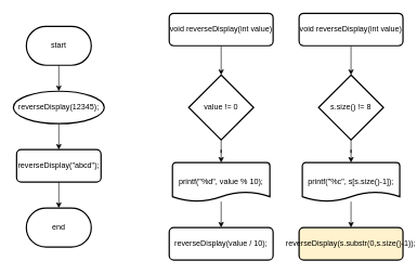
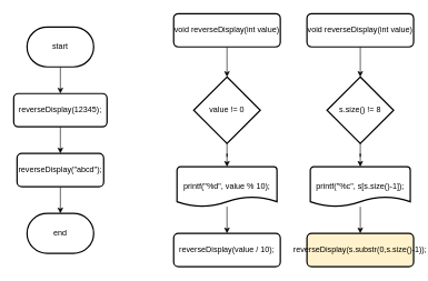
  <mxCell id="0" />
  <mxCell id="1" parent="0" />
  <mxCell id="2" style="edgeStyle=orthogonalEdgeStyle;rounded=0;orthogonalLoop=1;jettySize=auto;html=1;" edge="1" parent="1" source="3" target="5"><mxGeometry relative="1" as="geometry"><mxPoint x="90" y="160" as="targetPoint" /></mxGeometry></mxCell>
  <mxCell id="3" value="start" style="strokeWidth=2;html=1;shape=mxgraph.flowchart.terminator;whiteSpace=wrap;" vertex="1" parent="1"><mxGeometry x="40" y="40" width="100" height="60" as="geometry" /></mxCell>
  <mxCell id="4" style="edgeStyle=orthogonalEdgeStyle;rounded=0;orthogonalLoop=1;jettySize=auto;html=1;" edge="1" parent="1" source="5" target="7"><mxGeometry relative="1" as="geometry"><mxPoint x="90" y="240" as="targetPoint" /></mxGeometry></mxCell>
- <mxCell id="5" value="reverseDisplay(12345);" style="ellipse;whiteSpace=wrap;html=1;absoluteArcSize=1;arcSize=14;strokeWidth=2;" vertex="1" parent="1"><mxGeometry x="20" y="140" width="140" height="50" as="geometry" /></mxCell>
+ <mxCell id="5" value="reverseDisplay(12345);" style="rounded=1;whiteSpace=wrap;html=1;absoluteArcSize=1;arcSize=14;strokeWidth=2;" vertex="1" parent="1"><mxGeometry x="20" y="140" width="140" height="50" as="geometry" /></mxCell>
  <mxCell id="6" style="edgeStyle=orthogonalEdgeStyle;rounded=0;orthogonalLoop=1;jettySize=auto;html=1;" edge="1" parent="1" source="7" target="8"><mxGeometry relative="1" as="geometry"><mxPoint x="90" y="340" as="targetPoint" /></mxGeometry></mxCell>
  <mxCell id="7" value="reverseDisplay(&quot;abcd&quot;);" style="rounded=1;whiteSpace=wrap;html=1;absoluteArcSize=1;arcSize=14;strokeWidth=2;" vertex="1" parent="1"><mxGeometry x="25" y="230" width="130" height="50" as="geometry" /></mxCell>
  <mxCell id="8" value="end" style="strokeWidth=2;html=1;shape=mxgraph.flowchart.terminator;whiteSpace=wrap;" vertex="1" parent="1"><mxGeometry x="40" y="320" width="100" height="60" as="geometry" /></mxCell>
  <mxCell id="9" style="edgeStyle=orthogonalEdgeStyle;rounded=0;orthogonalLoop=1;jettySize=auto;html=1;" edge="1" parent="1" source="10" target="12"><mxGeometry relative="1" as="geometry"><mxPoint x="340" y="110" as="targetPoint" /></mxGeometry></mxCell>
  <mxCell id="10" value="void reverseDisplay(int value)" style="rounded=1;whiteSpace=wrap;html=1;absoluteArcSize=1;arcSize=14;strokeWidth=2;" vertex="1" parent="1"><mxGeometry x="260" y="20" width="160" height="50" as="geometry" /></mxCell>
  <mxCell id="11" style="edgeStyle=orthogonalEdgeStyle;rounded=0;orthogonalLoop=1;jettySize=auto;html=1;entryX=0.5;entryY=0;entryDx=0;entryDy=0;entryPerimeter=0;" edge="1" parent="1" source="12" target="14"><mxGeometry relative="1" as="geometry" /></mxCell>
  <mxCell id="12" value="value != 0" style="strokeWidth=2;html=1;shape=mxgraph.flowchart.decision;whiteSpace=wrap;" vertex="1" parent="1"><mxGeometry x="290" y="115" width="100" height="100" as="geometry" /></mxCell>
  <mxCell id="13" style="edgeStyle=orthogonalEdgeStyle;rounded=0;orthogonalLoop=1;jettySize=auto;html=1;entryX=0.5;entryY=0;entryDx=0;entryDy=0;" edge="1" parent="1" source="14" target="15"><mxGeometry relative="1" as="geometry"><mxPoint x="340" y="365" as="targetPoint" /></mxGeometry></mxCell>
  <mxCell id="14" value="printf(&quot;%d&quot;, value % 10);" style="strokeWidth=2;html=1;shape=mxgraph.flowchart.document2;whiteSpace=wrap;size=0.25;" vertex="1" parent="1"><mxGeometry x="265" y="250" width="150" height="60" as="geometry" /></mxCell>
  <mxCell id="15" value="reverseDisplay(value / 10);" style="rounded=1;whiteSpace=wrap;html=1;absoluteArcSize=1;arcSize=14;strokeWidth=2;" vertex="1" parent="1"><mxGeometry x="260" y="350" width="160" height="50" as="geometry" /></mxCell>
  <mxCell id="16" style="edgeStyle=orthogonalEdgeStyle;rounded=0;orthogonalLoop=1;jettySize=auto;html=1;" edge="1" parent="1" source="17" target="19"><mxGeometry relative="1" as="geometry"><mxPoint x="540" y="110" as="targetPoint" /></mxGeometry></mxCell>
  <mxCell id="17" value="void reverseDisplay(int value)" style="rounded=1;whiteSpace=wrap;html=1;absoluteArcSize=1;arcSize=14;strokeWidth=2;" vertex="1" parent="1"><mxGeometry x="460" y="20" width="160" height="50" as="geometry" /></mxCell>
  <mxCell id="18" style="edgeStyle=orthogonalEdgeStyle;rounded=0;orthogonalLoop=1;jettySize=auto;html=1;entryX=0.5;entryY=0;entryDx=0;entryDy=0;entryPerimeter=0;" edge="1" parent="1" source="19" target="21"><mxGeometry relative="1" as="geometry" /></mxCell>
  <mxCell id="19" value="s.size() != 8" style="strokeWidth=2;html=1;shape=mxgraph.flowchart.decision;whiteSpace=wrap;" vertex="1" parent="1"><mxGeometry x="490" y="115" width="100" height="100" as="geometry" /></mxCell>
  <mxCell id="20" style="edgeStyle=orthogonalEdgeStyle;rounded=0;orthogonalLoop=1;jettySize=auto;html=1;entryX=0.5;entryY=0;entryDx=0;entryDy=0;" edge="1" parent="1" source="21" target="22"><mxGeometry relative="1" as="geometry"><mxPoint x="540" y="365" as="targetPoint" /></mxGeometry></mxCell>
  <mxCell id="21" value="printf(&quot;%c&quot;, s[s.size()-1]);" style="strokeWidth=2;html=1;shape=mxgraph.flowchart.document2;whiteSpace=wrap;size=0.25;" vertex="1" parent="1"><mxGeometry x="465" y="250" width="150" height="60" as="geometry" /></mxCell>
  <mxCell id="22" value="reverseDisplay(s.substr(0,s.size()-1));" style="rounded=1;whiteSpace=wrap;html=1;absoluteArcSize=1;arcSize=14;strokeWidth=2;fillColor=#fff2cc;" vertex="1" parent="1"><mxGeometry x="460" y="350" width="160" height="50" as="geometry" /></mxCell>
